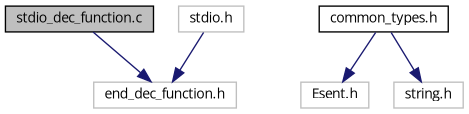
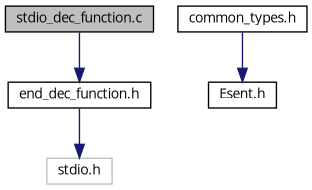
  digraph {
    fontname="Open Sans"
    node [color=black fillcolor=white fontname="Open Sans" fontsize=10 shape=record style=filled]
    edge [color=midnightblue fontname="Open Sans" fontsize=10 labelfontname=Helvetica labelfontsize=10 style=solid]
    n1 [fillcolor=grey75 fontcolor=black height=0.2 label="stdio_dec_function.c" width=0.4]
-   n2 [color=grey75 height=0.2 label="end_dec_function.h" width=0.4]
+   n2 [height=0.2 label="end_dec_function.h" width=0.4]
    n3 [color=grey75 height=0.2 label="stdio.h" width=0.4]
    n4 [height=0.2 label="common_types.h" width=0.4]
-   n5 [color=grey75 height=0.2 label="Esent.h" width=0.4]
-   n6 [color=grey75 height=0.2 label="string.h" width=0.4]
+   n5 [height=0.2 label="Esent.h" width=0.4]
    n1 -> n2
-   n3 -> n2
+   n2 -> n3
    n4 -> n5
-   n4 -> n6
  }
